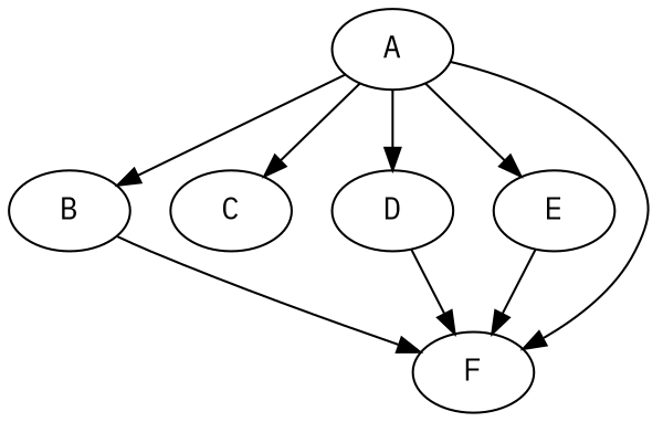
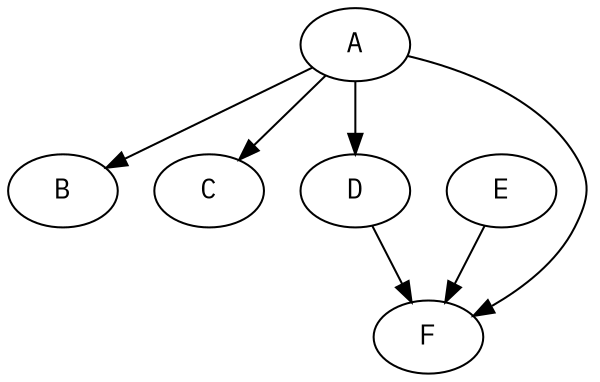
  digraph {
    fontname="IBM Plex Mono"
    node [Weight=2 fontname="IBM Plex Mono"]
    edge [Weight=3 fontname="IBM Plex Mono"]
    B [Weight=7]
    A
    C
    D
    E
    F
-   B -> F
    A -> B [Weight=4]
    A -> C [Weight=4]
    A -> D [Weight=4]
-   A -> E [Weight=4]
    A -> F
    D -> F
    E -> F
  }
